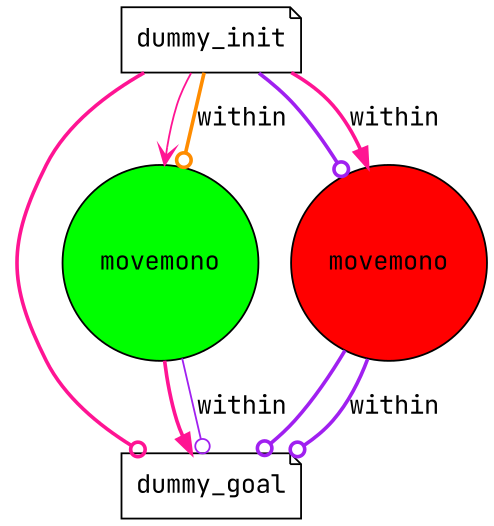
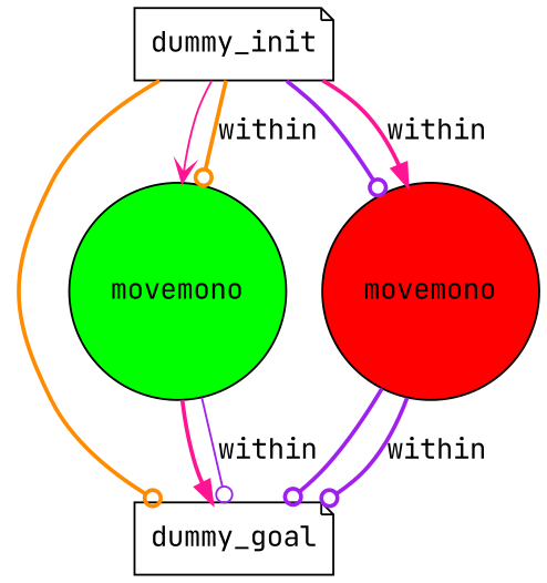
  digraph {
    fontname="JetBrains Mono"
    node [fillcolor=white style=filled shape=note fontname="JetBrains Mono"]
    edge [color=purple style=bold arrowhead=odot fontname="JetBrains Mono"]
    n1 [label=dummy_init]
    n2 [label=dummy_goal]
    n3 [fillcolor=green label=movemono shape=circle]
    n4 [fillcolor=red label=movemono shape=circle]
-   n1 -> n2 [color=deeppink]
+   n1 -> n2 [color=darkorange]
    n1 -> n3 [color=deeppink style=solid arrowhead=vee]
    n1 -> n3 [color=darkorange label=within]
    n1 -> n4
    n1 -> n4 [color=deeppink label=within arrowhead=normal]
    n3 -> n2 [color=deeppink arrowhead=normal]
    n3 -> n2 [label=within style=solid]
    n4 -> n2
    n4 -> n2 [label=within]
  }
